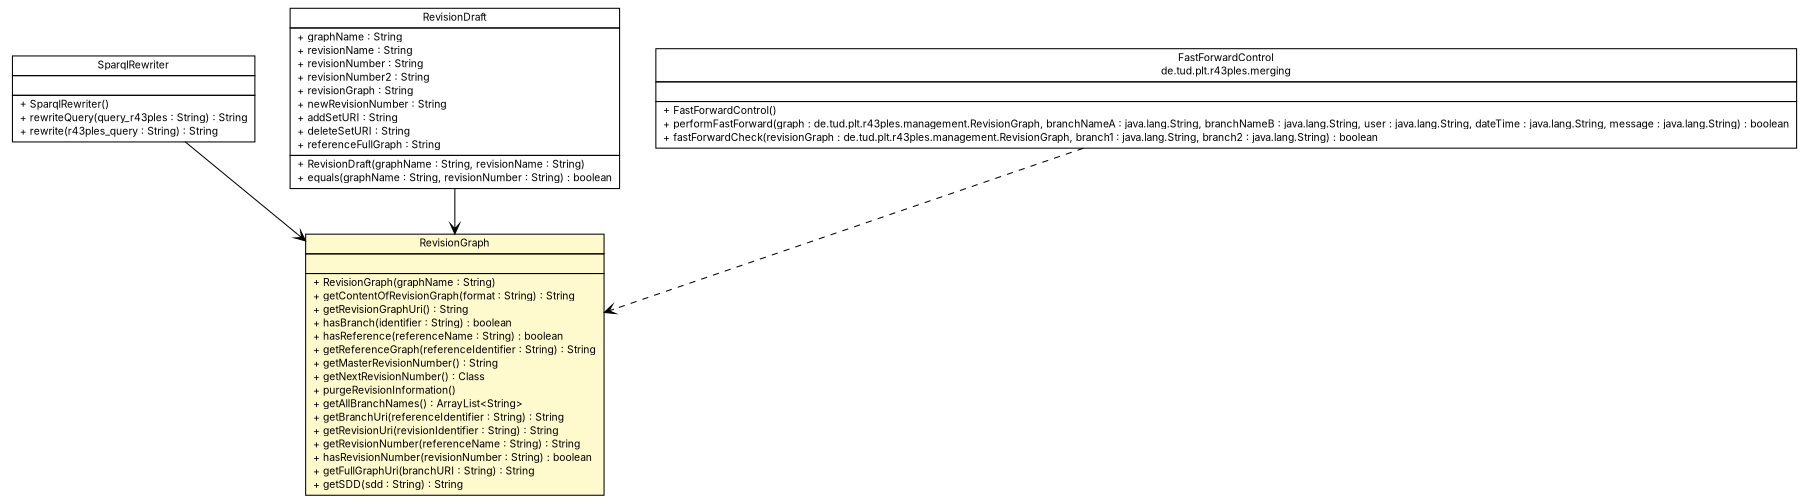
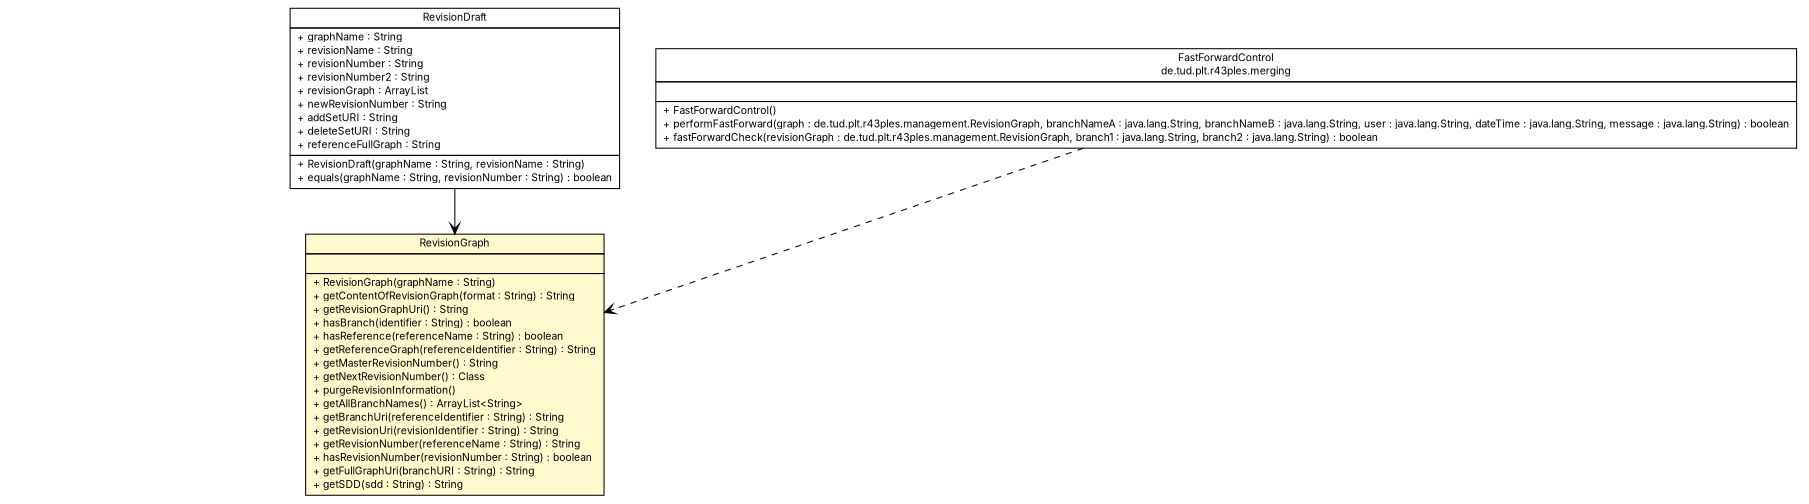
  digraph {
    fontname=Inter
    nodesep=0.25
    ranksep=0.5
    node [fontcolor=black fontname=Inter fontsize=10.0 shape=plaintext]
    edge [arrowhead=open color=black fontcolor=black fontname=Inter fontsize=10.0 headport=p labelfontname=Helvetica labelfontsize=10 tailport=p]
-   n1 [label=<<table title="de.tud.plt.r43ples.management.SparqlRewriter" border="0" cellborder="1" cellspacing="0" cellpadding="2" port="p" href="./SparqlRewriter.html"> 		<tr><td><table border="0" cellspacing="0" cellpadding="1"> <tr><td align="center" balign="center"> SparqlRewriter </td></tr> 		</table></td></tr> 		<tr><td><table border="0" cellspacing="0" cellpadding="1"> <tr><td align="left" balign="left">  </td></tr> 		</table></td></tr> 		<tr><td><table border="0" cellspacing="0" cellpadding="1"> <tr><td align="left" balign="left"> + SparqlRewriter() </td></tr> <tr><td align="left" balign="left"> + rewriteQuery(query_r43ples : String) : String </td></tr> <tr><td align="left" balign="left"> + rewrite(r43ples_query : String) : String </td></tr> 		</table></td></tr> 		</table>>]
    n2 [label=<<table title="de.tud.plt.r43ples.management.RevisionGraph" border="0" cellborder="1" cellspacing="0" cellpadding="2" port="p" bgcolor="lemonChiffon" href="./RevisionGraph.html"> 		<tr><td><table border="0" cellspacing="0" cellpadding="1"> <tr><td align="center" balign="center"> RevisionGraph </td></tr> 		</table></td></tr> 		<tr><td><table border="0" cellspacing="0" cellpadding="1"> <tr><td align="left" balign="left">  </td></tr> 		</table></td></tr> 		<tr><td><table border="0" cellspacing="0" cellpadding="1"> <tr><td align="left" balign="left"> + RevisionGraph(graphName : String) </td></tr> <tr><td align="left" balign="left"> + getContentOfRevisionGraph(format : String) : String </td></tr> <tr><td align="left" balign="left"> + getRevisionGraphUri() : String </td></tr> <tr><td align="left" balign="left"> + hasBranch(identifier : String) : boolean </td></tr> <tr><td align="left" balign="left"> + hasReference(referenceName : String) : boolean </td></tr> <tr><td align="left" balign="left"> + getReferenceGraph(referenceIdentifier : String) : String </td></tr> <tr><td align="left" balign="left"> + getMasterRevisionNumber() : String </td></tr> <tr><td align="left" balign="left"> + getNextRevisionNumber() : Class </td></tr> <tr><td align="left" balign="left"> + purgeRevisionInformation() </td></tr> <tr><td align="left" balign="left"> + getAllBranchNames() : ArrayList&lt;String&gt; </td></tr> <tr><td align="left" balign="left"> + getBranchUri(referenceIdentifier : String) : String </td></tr> <tr><td align="left" balign="left"> + getRevisionUri(revisionIdentifier : String) : String </td></tr> <tr><td align="left" balign="left"> + getRevisionNumber(referenceName : String) : String </td></tr> <tr><td align="left" balign="left"> + hasRevisionNumber(revisionNumber : String) : boolean </td></tr> <tr><td align="left" balign="left"> + getFullGraphUri(branchURI : String) : String </td></tr> <tr><td align="left" balign="left"> + getSDD(sdd : String) : String </td></tr> 		</table></td></tr> 		</table>>]
-   n3 [label=<<table title="de.tud.plt.r43ples.management.RevisionDraft" border="0" cellborder="1" cellspacing="0" cellpadding="2" port="p" href="./RevisionDraft.html"> 		<tr><td><table border="0" cellspacing="0" cellpadding="1"> <tr><td align="center" balign="center"> RevisionDraft </td></tr> 		</table></td></tr> 		<tr><td><table border="0" cellspacing="0" cellpadding="1"> <tr><td align="left" balign="left"> + graphName : String </td></tr> <tr><td align="left" balign="left"> + revisionName : String </td></tr> <tr><td align="left" balign="left"> + revisionNumber : String </td></tr> <tr><td align="left" balign="left"> + revisionNumber2 : String </td></tr> <tr><td align="left" balign="left"> + revisionGraph : String </td></tr> <tr><td align="left" balign="left"> + newRevisionNumber : String </td></tr> <tr><td align="left" balign="left"> + addSetURI : String </td></tr> <tr><td align="left" balign="left"> + deleteSetURI : String </td></tr> <tr><td align="left" balign="left"> + referenceFullGraph : String </td></tr> 		</table></td></tr> 		<tr><td><table border="0" cellspacing="0" cellpadding="1"> <tr><td align="left" balign="left"> + RevisionDraft(graphName : String, revisionName : String) </td></tr> <tr><td align="left" balign="left"> + equals(graphName : String, revisionNumber : String) : boolean </td></tr> 		</table></td></tr> 		</table>>]
+   n3 [label=<<table title="de.tud.plt.r43ples.management.RevisionDraft" border="0" cellborder="1" cellspacing="0" cellpadding="2" port="p" href="./RevisionDraft.html"> 		<tr><td><table border="0" cellspacing="0" cellpadding="1"> <tr><td align="center" balign="center"> RevisionDraft </td></tr> 		</table></td></tr> 		<tr><td><table border="0" cellspacing="0" cellpadding="1"> <tr><td align="left" balign="left"> + graphName : String </td></tr> <tr><td align="left" balign="left"> + revisionName : String </td></tr> <tr><td align="left" balign="left"> + revisionNumber : String </td></tr> <tr><td align="left" balign="left"> + revisionNumber2 : String </td></tr> <tr><td align="left" balign="left"> + revisionGraph : ArrayList </td></tr> <tr><td align="left" balign="left"> + newRevisionNumber : String </td></tr> <tr><td align="left" balign="left"> + addSetURI : String </td></tr> <tr><td align="left" balign="left"> + deleteSetURI : String </td></tr> <tr><td align="left" balign="left"> + referenceFullGraph : String </td></tr> 		</table></td></tr> 		<tr><td><table border="0" cellspacing="0" cellpadding="1"> <tr><td align="left" balign="left"> + RevisionDraft(graphName : String, revisionName : String) </td></tr> <tr><td align="left" balign="left"> + equals(graphName : String, revisionNumber : String) : boolean </td></tr> 		</table></td></tr> 		</table>>]
    n4 [label=<<table title="de.tud.plt.r43ples.merging.FastForwardControl" border="0" cellborder="1" cellspacing="0" cellpadding="2" port="p" href="../merging/FastForwardControl.html"> 		<tr><td><table border="0" cellspacing="0" cellpadding="1"> <tr><td align="center" balign="center"> FastForwardControl </td></tr> <tr><td align="center" balign="center"> de.tud.plt.r43ples.merging </td></tr> 		</table></td></tr> 		<tr><td><table border="0" cellspacing="0" cellpadding="1"> <tr><td align="left" balign="left">  </td></tr> 		</table></td></tr> 		<tr><td><table border="0" cellspacing="0" cellpadding="1"> <tr><td align="left" balign="left"> + FastForwardControl() </td></tr> <tr><td align="left" balign="left"> + performFastForward(graph : de.tud.plt.r43ples.management.RevisionGraph, branchNameA : java.lang.String, branchNameB : java.lang.String, user : java.lang.String, dateTime : java.lang.String, message : java.lang.String) : boolean </td></tr> <tr><td align="left" balign="left"> + fastForwardCheck(revisionGraph : de.tud.plt.r43ples.management.RevisionGraph, branch1 : java.lang.String, branch2 : java.lang.String) : boolean </td></tr> 		</table></td></tr> 		</table>>]
-   n1 -> n2
    n3 -> n2
    n4 -> n2 [style=dashed]
  }
